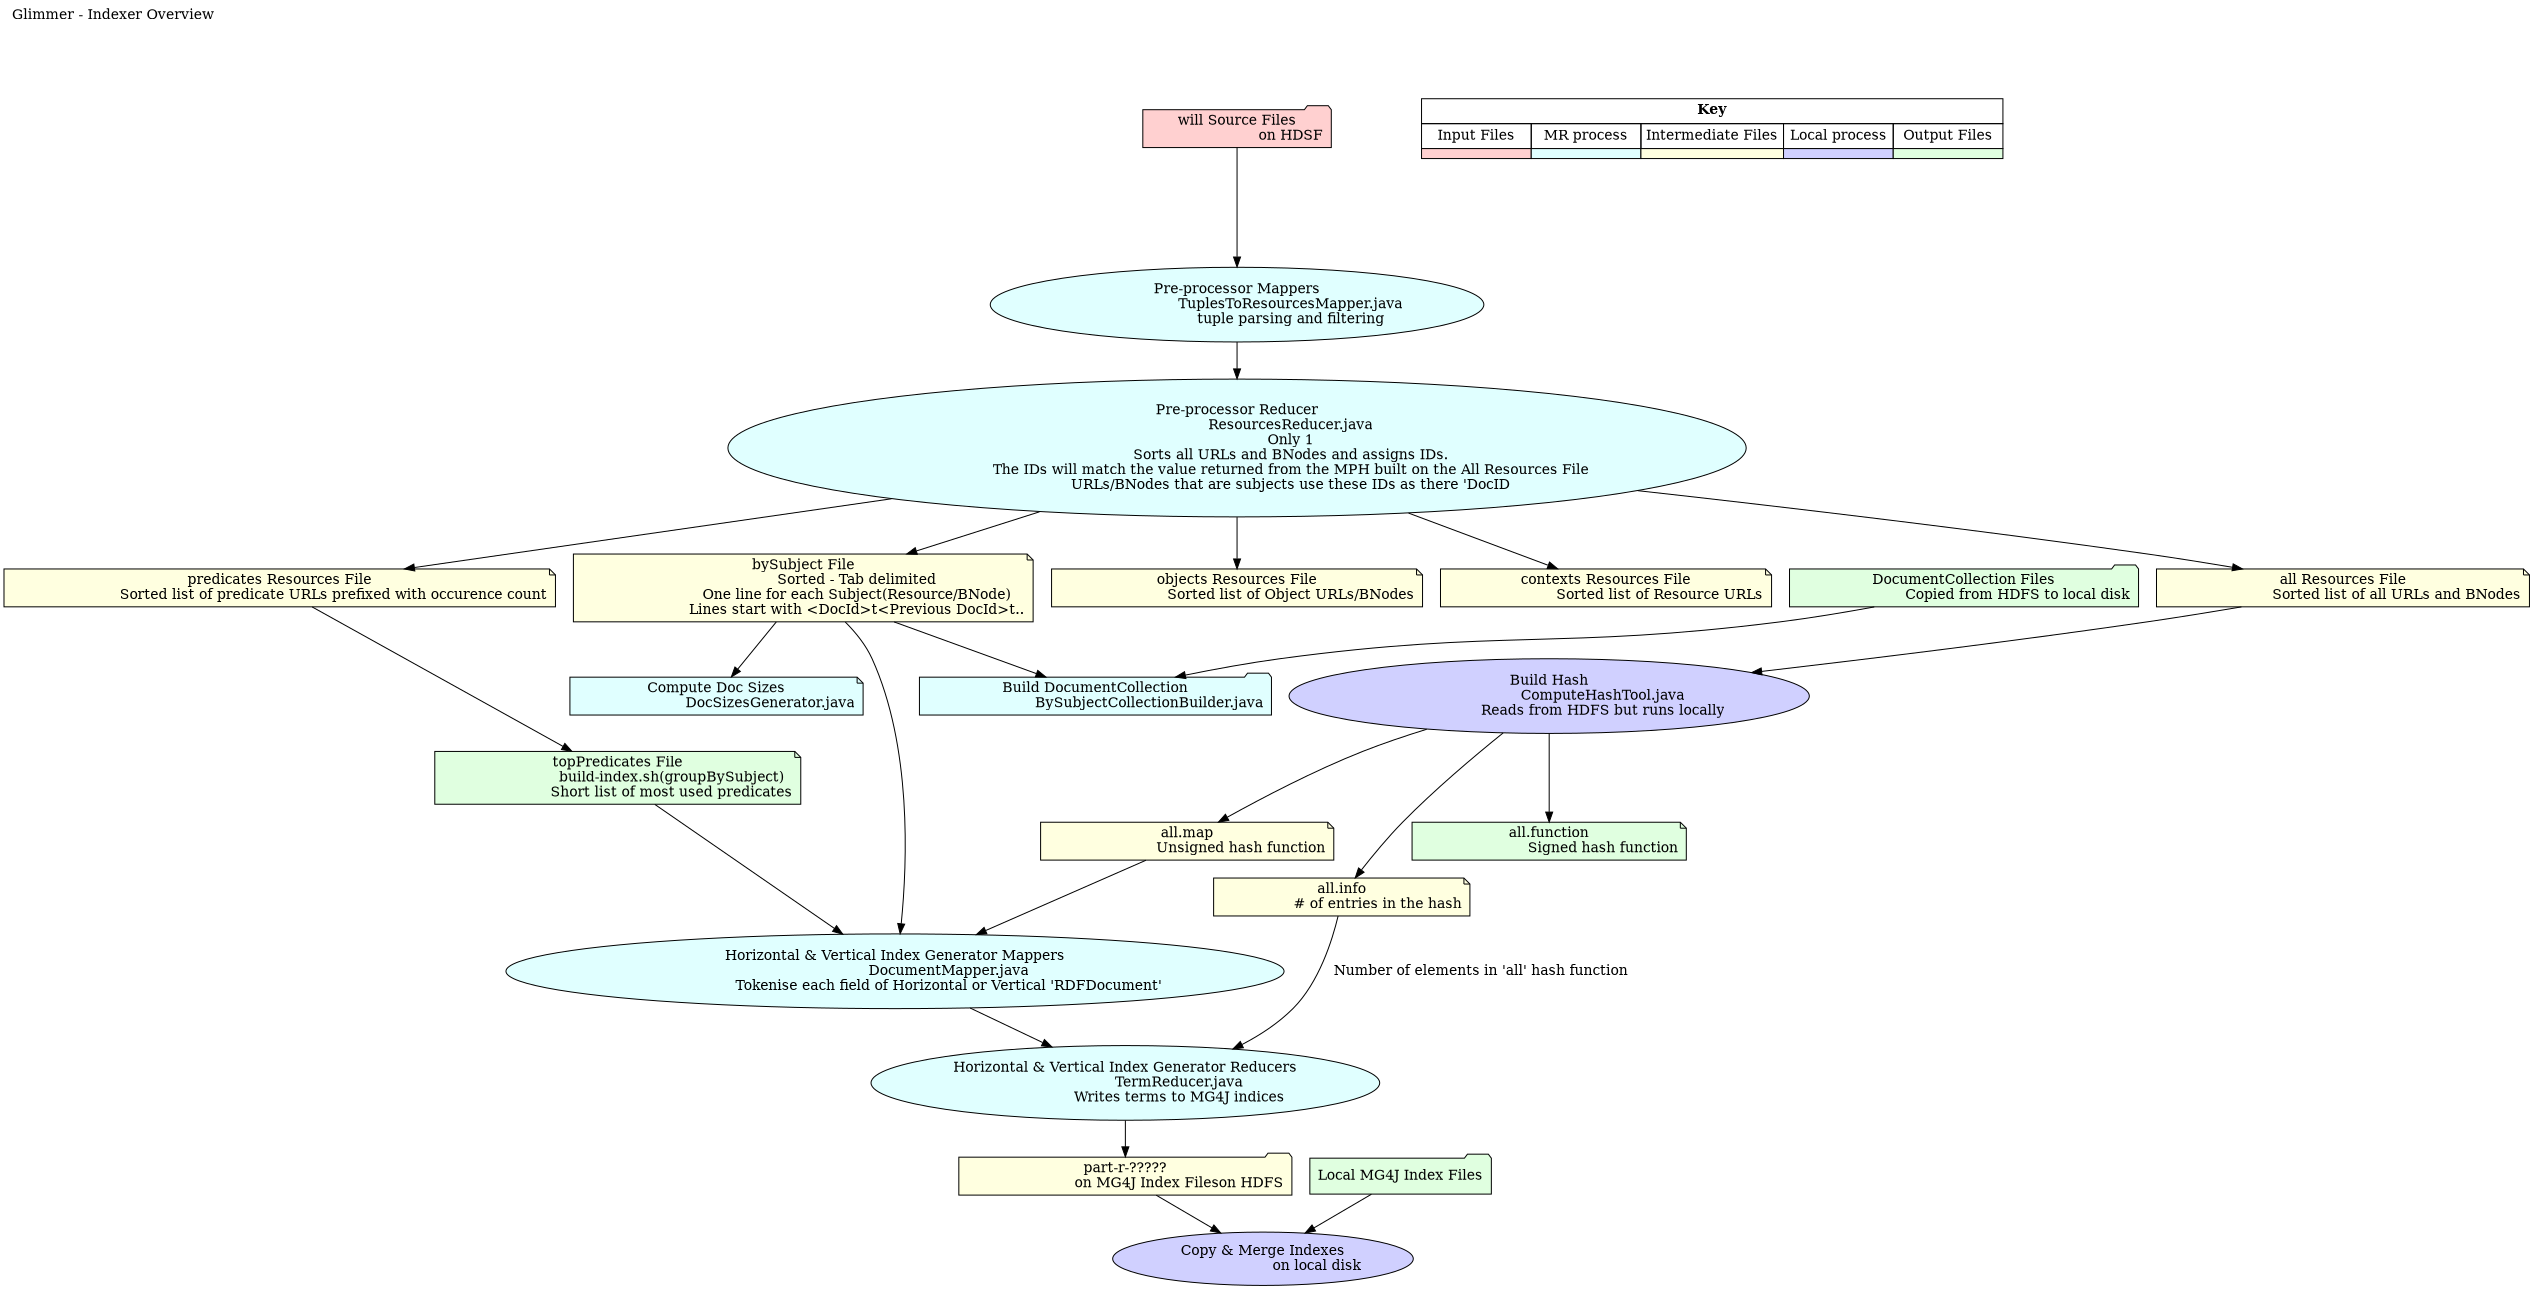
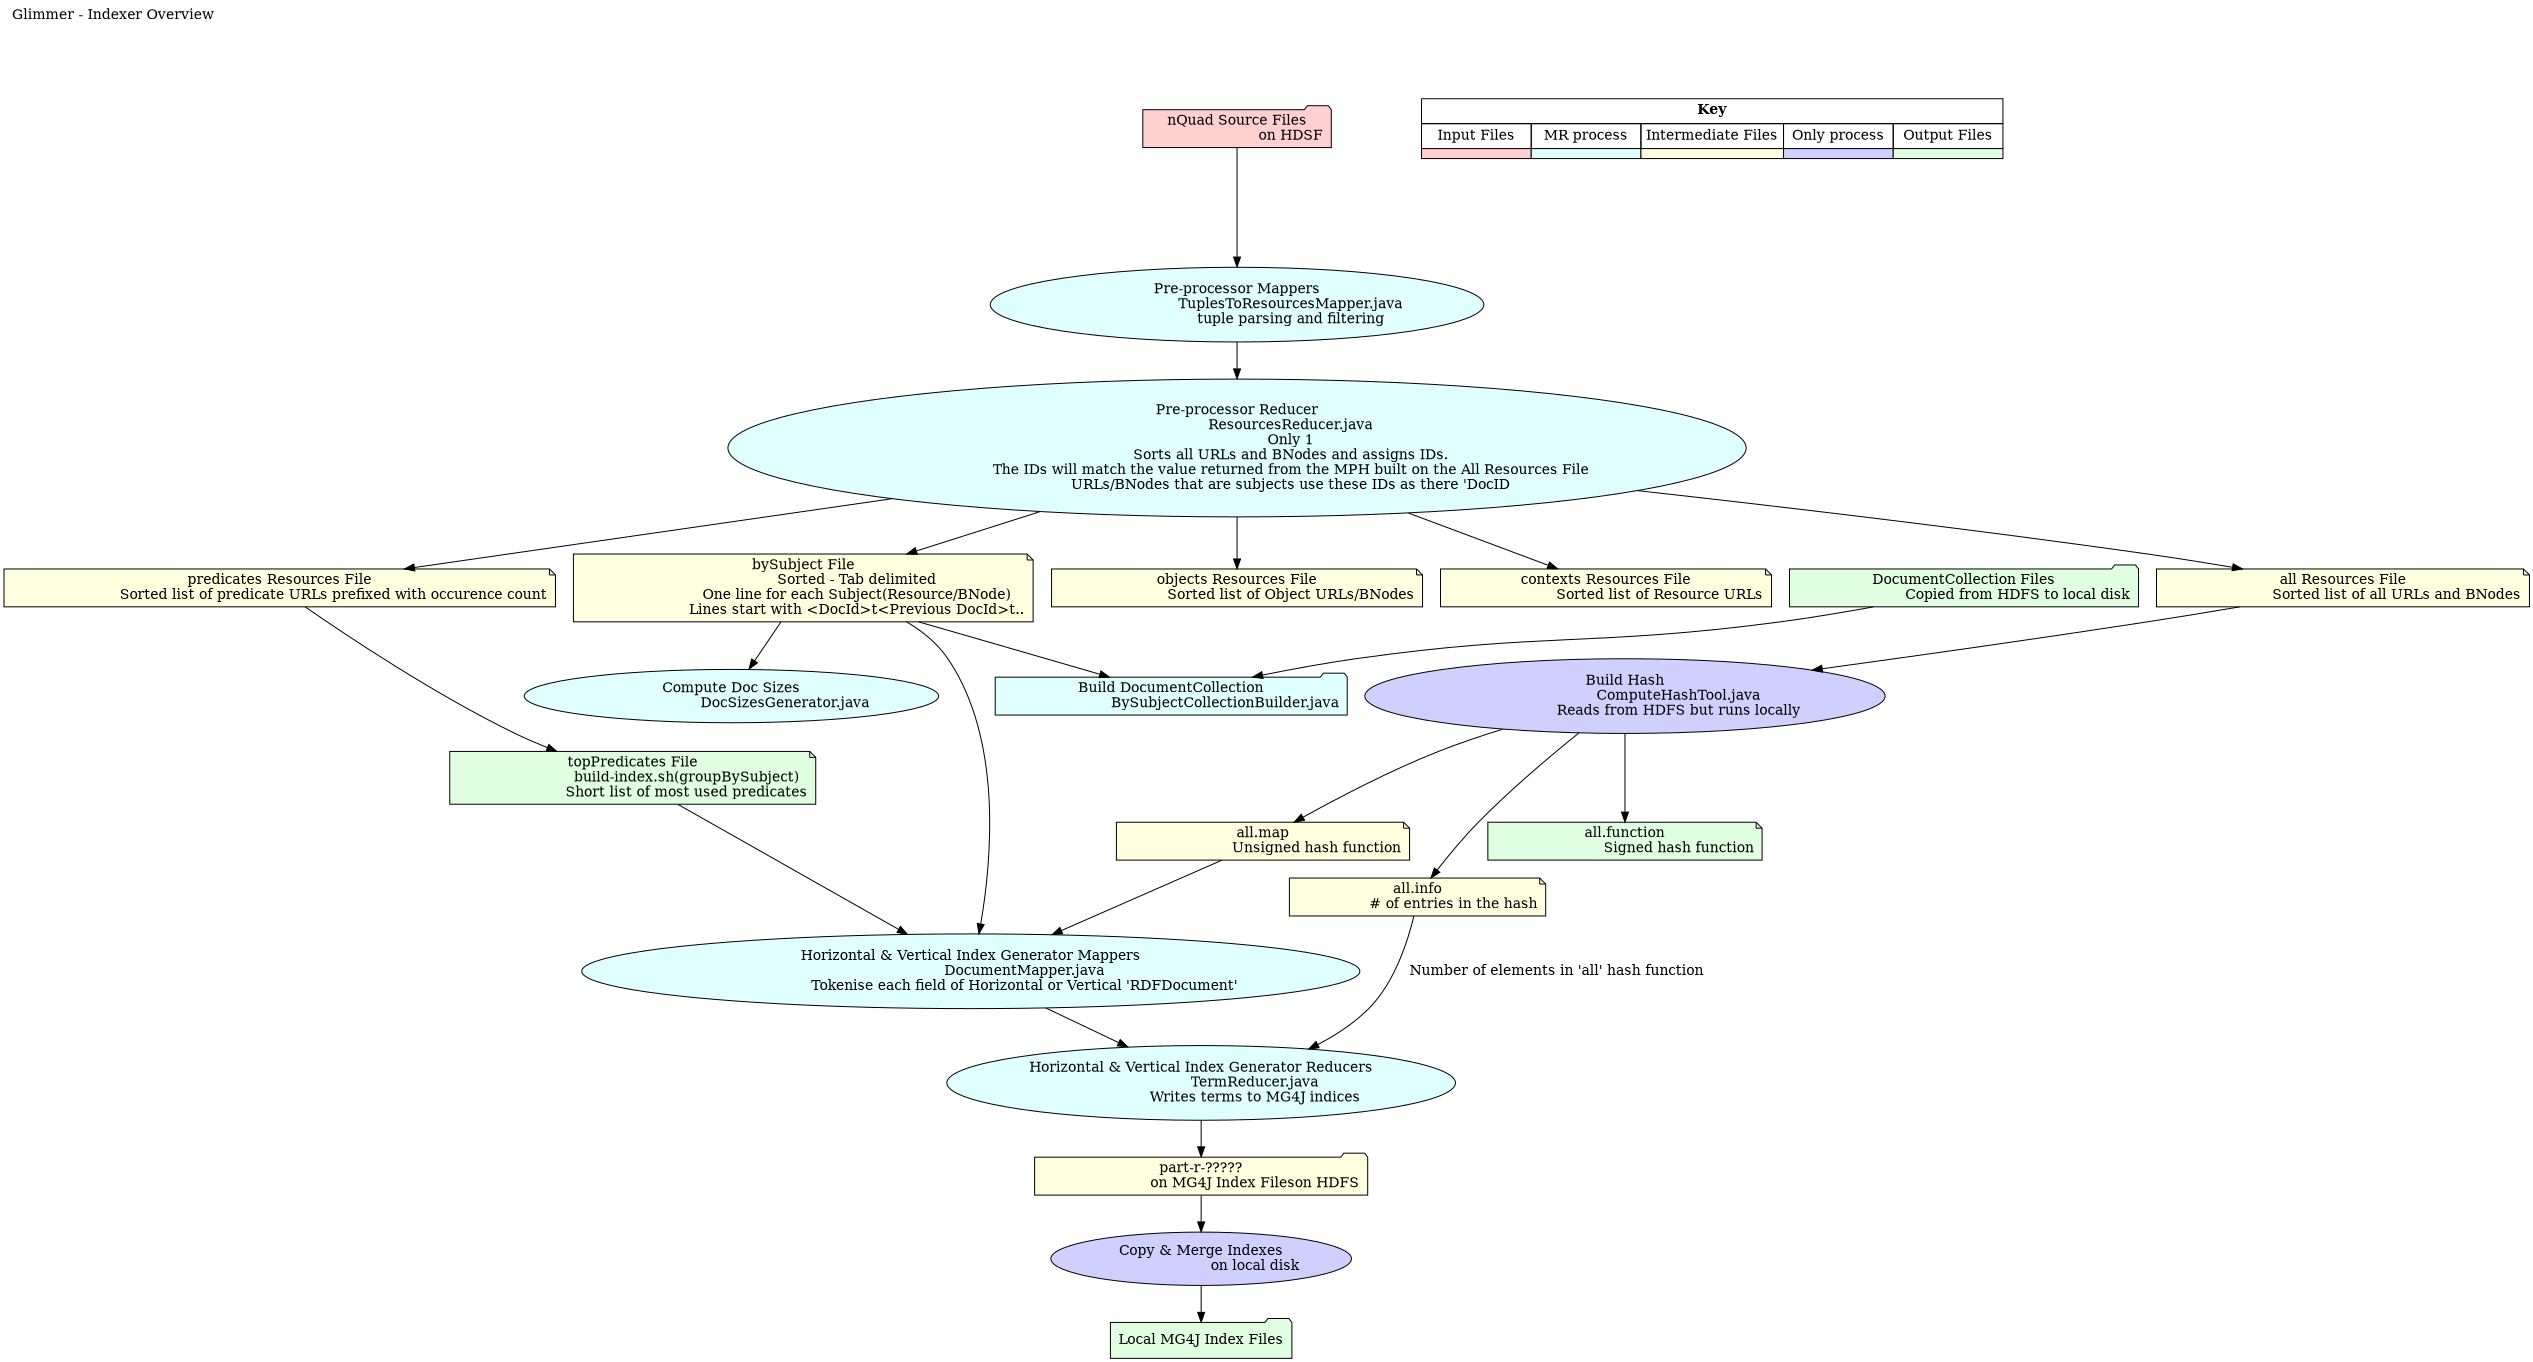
  digraph {
    label="Glimmer - Indexer Overview"
    labeljust=left
    labelloc=t
    node [fillcolor="#ffffe0" shape=note style=filled]
-   n1 [fillcolor="#ffd0d0" label="will Source Files\n			on HDSF" rank=source shape=folder]
+   n1 [fillcolor="#ffd0d0" label="nQuad Source Files\n			on HDSF" rank=source shape=folder]
    n2 [fillcolor="#e0ffff" label="Pre-processor Mappers\n			TuplesToResourcesMapper.java\n			tuple parsing and filtering" shape=""]
    n3 [fillcolor="#e0ffff" label="Pre-processor Reducer\n			ResourcesReducer.java\n			Only 1\n			Sorts all URLs and BNodes and assigns IDs.\n			The IDs will match the value returned from the MPH built on the All Resources File\n			URLs/BNodes that are subjects use these IDs as there 'DocID" shape=""]
    n4 [label="bySubject File\n			Sorted - Tab delimited\n			One line for each Subject(Resource/BNode)\n			Lines start with <DocId>\t<Previous DocId>\t.."]
    n5 [label="predicates Resources File\n			Sorted list of predicate URLs prefixed with occurence count"]
    n6 [label="objects Resources File\n			Sorted list of Object URLs/BNodes"]
    n7 [label="contexts Resources File\n			Sorted list of Resource URLs"]
    n8 [label="all Resources File\n			Sorted list of all URLs and BNodes"]
    n9 [fillcolor="#e0ffff" label="Horizontal & Vertical Index Generator Mappers\n			DocumentMapper.java\n			Tokenise each field of Horizontal or Vertical 'RDFDocument'" shape=""]
    n10 [fillcolor="#e0ffff" label="Build DocumentCollection\n			BySubjectCollectionBuilder.java" shape=folder]
-   n11 [fillcolor="#e0ffff" label="Compute Doc Sizes\n			DocSizesGenerator.java"]
+   n11 [fillcolor="#e0ffff" label="Compute Doc Sizes\n			DocSizesGenerator.java" shape=""]
    n12 [fillcolor="#e0ffe0" label="topPredicates File\n			build-index.sh(groupBySubject)\n			Short list of most used predicates"]
    n13 [fillcolor="#d0d0ff" label="Build Hash\n			ComputeHashTool.java\n			Reads from HDFS but runs locally" shape=""]
    n14 [fillcolor="#e0ffff" label="Horizontal & Vertical Index Generator Reducers\n			TermReducer.java\n			Writes terms to MG4J indices" shape=""]
    n15 [label="all.map\n			Unsigned hash function"]
    n16 [fillcolor="#e0ffe0" label="all.function\n			Signed hash function"]
    n17 [label="all.info\n		# of entries in the hash"]
    n18 [label="part-r-?????\n			on MG4J Index Fileson HDFS" shape=folder]
    n19 [fillcolor="#d0d0ff" label="Copy & Merge Indexes\n			on local disk" shape=""]
    n20 [fillcolor="#e0ffe0" label="Local MG4J Index Files" shape=folder]
    n21 [fillcolor="#e0ffe0" label="DocumentCollection Files\n			Copied from HDFS to local disk" shape=folder]
-   n22 [label=< <TABLE BORDER="0" CELLBORDER="1" CELLSPACING="0" CELLPADDING="4">   <TR>     <TD COLSPAN="5"><B>Key</B></TD>   </TR><TR>     <TD width="110px">Input Files</TD>     <TD width="110px">MR process</TD>     <TD width="110px">Intermediate Files</TD>     <TD width="110px">Local process</TD>     <TD width="110px">Output Files</TD>   </TR><TR>     <TD BGCOLOR="#ffd0d0"></TD>     <TD BGCOLOR="#e0ffff"></TD>     <TD BGCOLOR="#ffffe0"></TD>     <TD BGCOLOR="#d0d0ff"></TD>     <TD BGCOLOR="#e0ffe0"></TD>   </TR> </TABLE> 		> margin=1 shape=none fillcolor="" style=""]
+   n22 [label=< <TABLE BORDER="0" CELLBORDER="1" CELLSPACING="0" CELLPADDING="4">   <TR>     <TD COLSPAN="5"><B>Key</B></TD>   </TR><TR>     <TD width="110px">Input Files</TD>     <TD width="110px">MR process</TD>     <TD width="110px">Intermediate Files</TD>     <TD width="110px">Only process</TD>     <TD width="110px">Output Files</TD>   </TR><TR>     <TD BGCOLOR="#ffd0d0"></TD>     <TD BGCOLOR="#e0ffff"></TD>     <TD BGCOLOR="#ffffe0"></TD>     <TD BGCOLOR="#d0d0ff"></TD>     <TD BGCOLOR="#e0ffe0"></TD>   </TR> </TABLE> 		> margin=1 shape=none fillcolor="" style=""]
    n1 -> n2
    n2 -> n3
    n3 -> n4
    n3 -> n5
    n3 -> n6
    n3 -> n7
    n3 -> n8
    n4 -> n9
    n4 -> n10
    n4 -> n11
    n5 -> n12
    n8 -> n13
    n9 -> n14
    n12 -> n9
    n13 -> n15
    n13 -> n16
    n13 -> n17
    n14 -> n18
    n15 -> n9
    n17 -> n14 [label="Number of elements in 'all' hash function"]
    n18 -> n19
-   n20 -> n19
+   n19 -> n20
    n21 -> n10
  }
